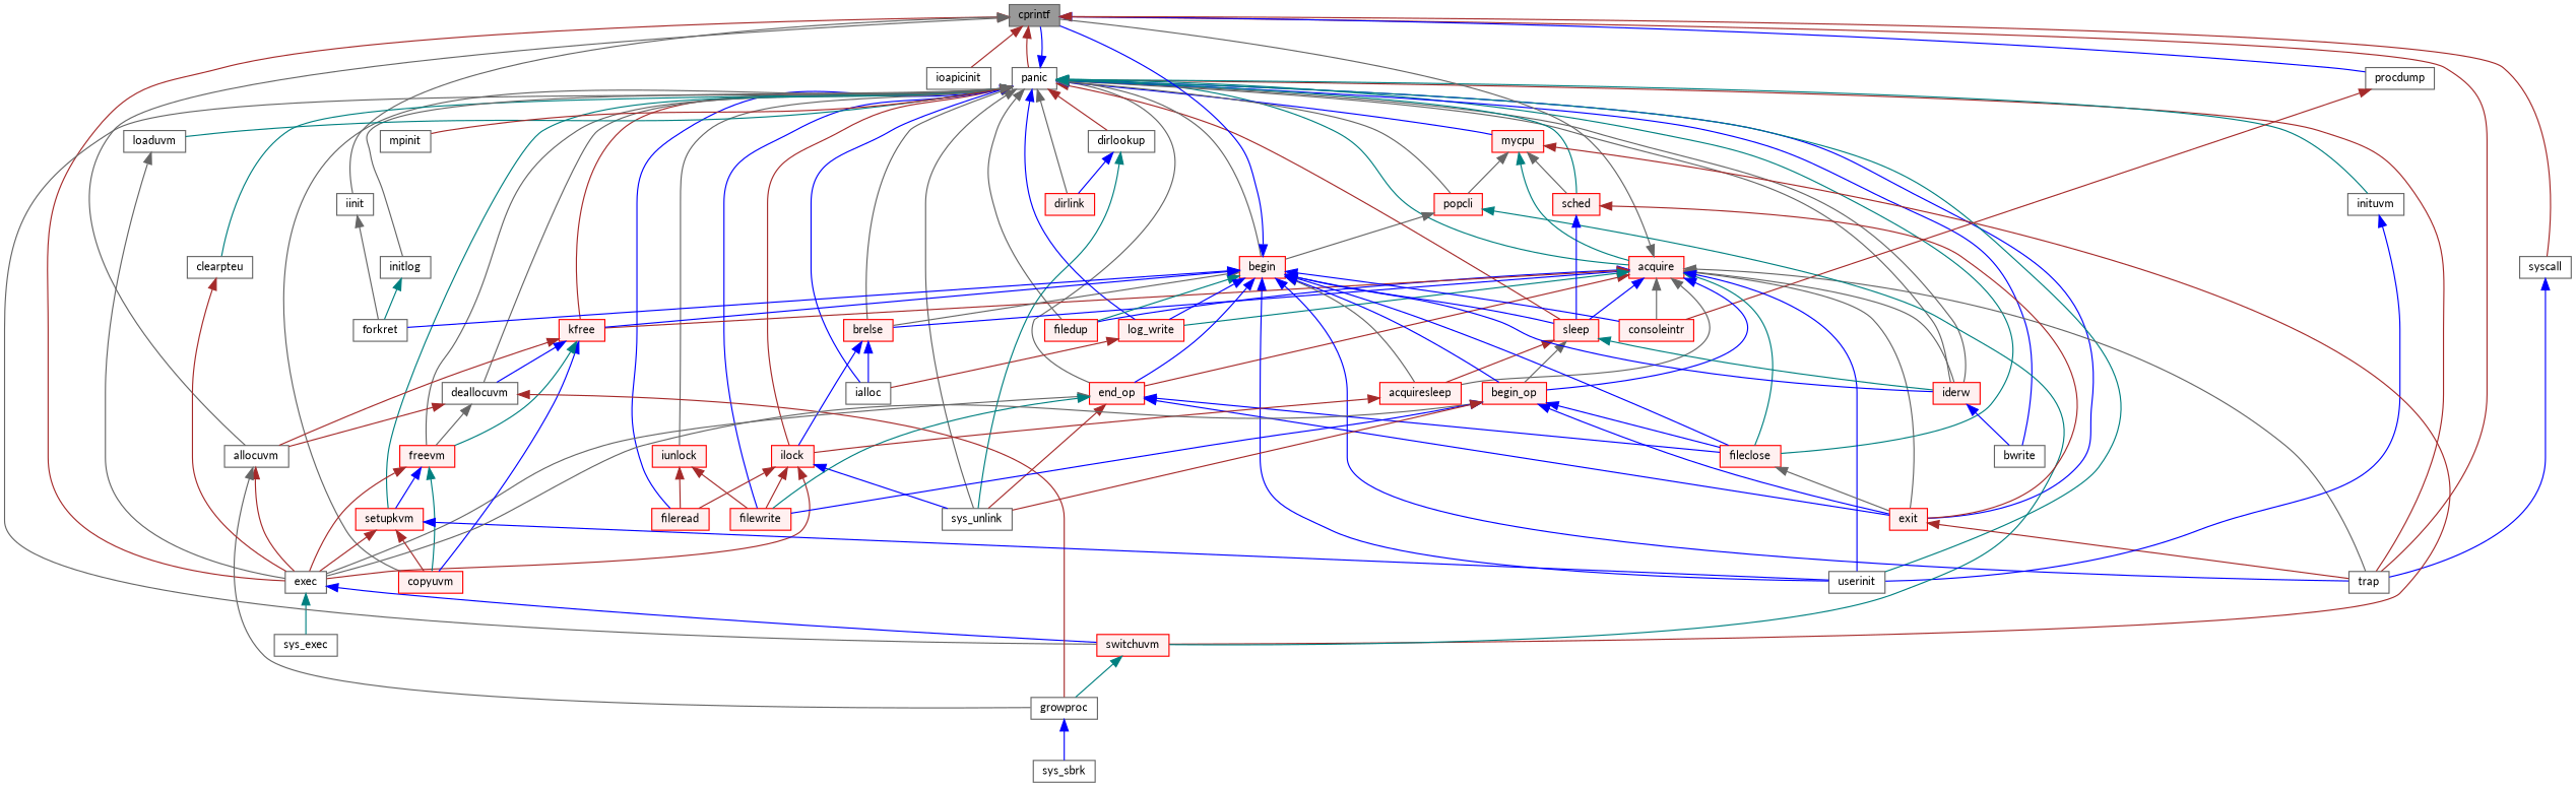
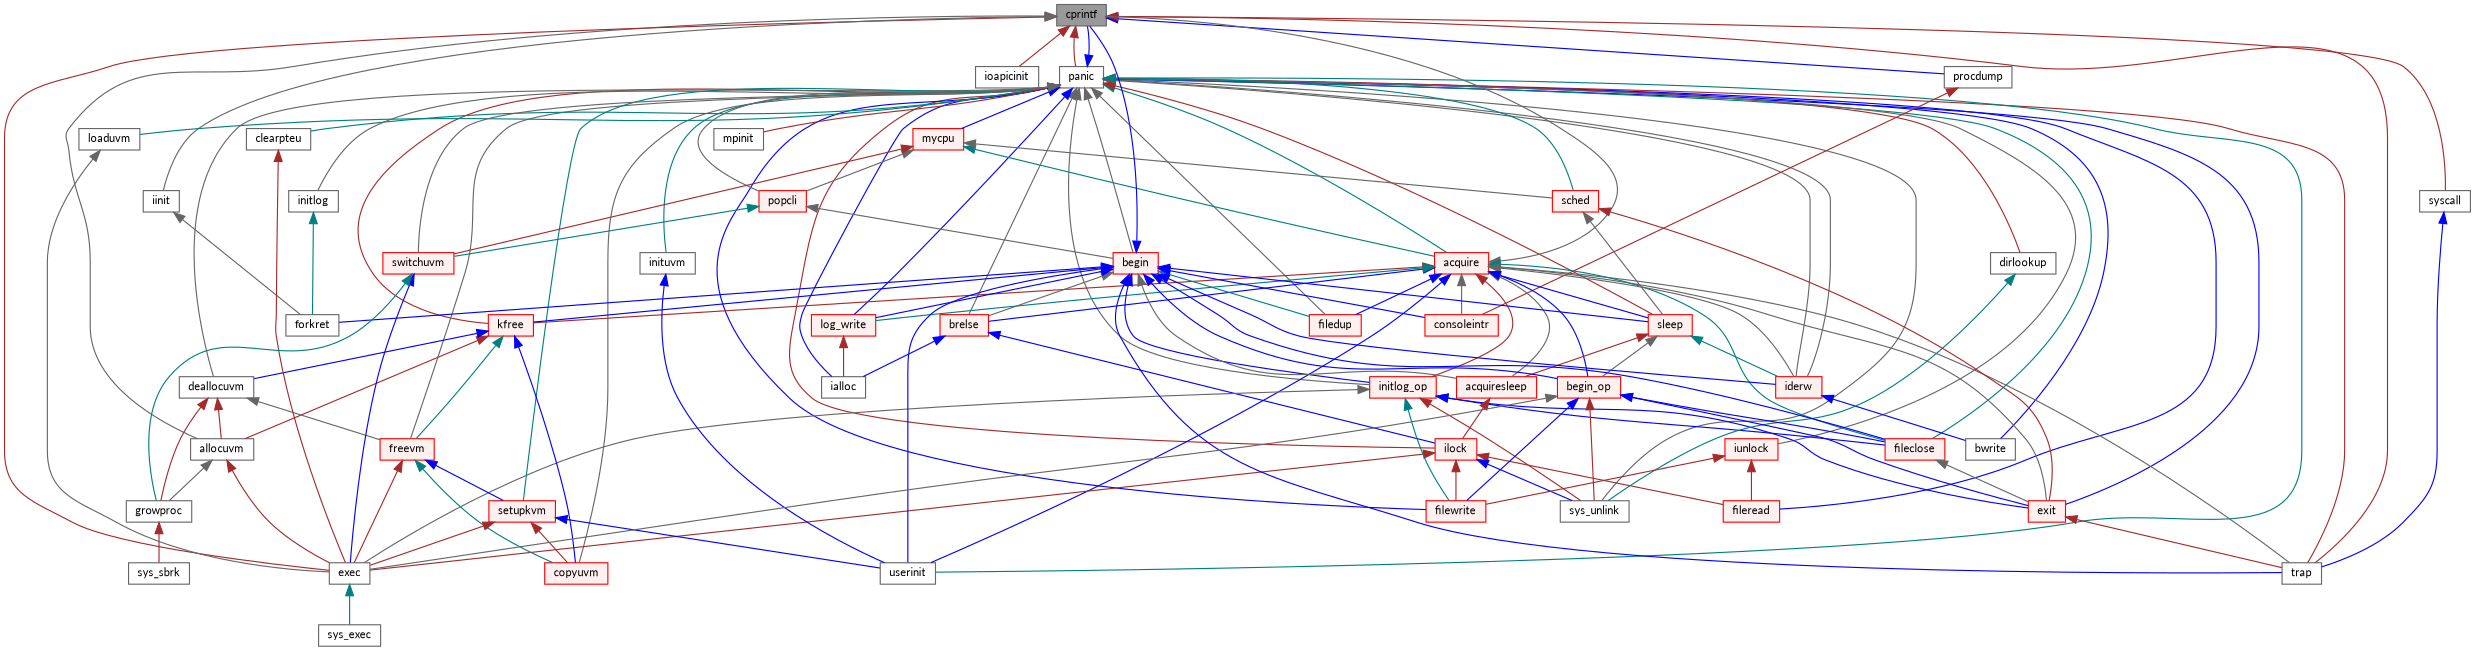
  digraph {
    fontname=Lato
    rankdir=TB
    node [color=red fillcolor="#FFF0F0" fontname=Lato fontsize=10 shape=box style=filled]
    edge [color=blue dir=back fontname=Lato fontsize=10 labelfontname=Helvetica labelfontsize=10 style=solid]
    n1 [color=gray40 fillcolor=grey60 fontcolor=black height=0.2 label=cprintf width=0.4]
    n2 [color=grey40 fillcolor=white height=0.2 label=allocuvm width=0.4]
    n3 [color=grey40 fillcolor=white height=0.2 label=exec width=0.4]
    n4 [color=grey40 fillcolor=white height=0.2 label=iinit width=0.4]
    n5 [color=grey40 fillcolor=white height=0.2 label=ioapicinit width=0.4]
    n6 [color=grey40 fillcolor=white height=0.2 label=panic width=0.4]
    n7 [color=grey40 fillcolor=white height=0.2 label=trap width=0.4]
    n8 [color=grey40 fillcolor=white height=0.2 label=procdump width=0.4]
    n9 [color=grey40 fillcolor=white height=0.2 label=syscall width=0.4]
    n10 [color=grey40 fillcolor=white height=0.2 label=growproc width=0.4]
    n11 [color=grey40 fillcolor=white height=0.2 label=sys_exec width=0.4]
    n12 [color=grey40 fillcolor=white height=0.2 label=forkret width=0.4]
    n13 [height=0.2 label=acquire width=0.4]
    n14 [height=0.2 label=ilock width=0.4]
    n15 [height=0.2 label=fileread width=0.4]
    n16 [height=0.2 label=filewrite width=0.4]
    n17 [color=grey40 fillcolor=white height=0.2 label=sys_unlink width=0.4]
    n18 [height=0.2 label=exit width=0.4]
    n19 [height=0.2 label=fileclose width=0.4]
    n20 [height=0.2 label=brelse width=0.4]
    n21 [color=grey40 fillcolor=white height=0.2 label=ialloc width=0.4]
-   n22 [height=0.2 label=end_op width=0.4]
+   n22 [height=0.2 label=initlog_op width=0.4]
    n23 [height=0.2 label=filedup width=0.4]
    n24 [height=0.2 label=iderw width=0.4]
    n25 [color=grey40 fillcolor=white height=0.2 label=bwrite width=0.4]
    n26 [height=0.2 label=kfree width=0.4]
    n27 [height=0.2 label=copyuvm width=0.4]
    n28 [color=grey40 fillcolor=white height=0.2 label=deallocuvm width=0.4]
    n29 [height=0.2 label=freevm width=0.4]
    n30 [height=0.2 label=setupkvm width=0.4]
    n31 [color=grey40 fillcolor=white height=0.2 label=userinit width=0.4]
    n32 [height=0.2 label=log_write width=0.4]
    n33 [height=0.2 label=sleep width=0.4]
    n34 [color=grey40 fillcolor=white height=0.2 label=clearpteu width=0.4]
-   n35 [height=0.2 label=dirlink width=0.4]
    n36 [color=grey40 fillcolor=white height=0.2 label=dirlookup width=0.4]
    n37 [color=grey40 fillcolor=white height=0.2 label=initlog width=0.4]
    n38 [color=grey40 fillcolor=white height=0.2 label=inituvm width=0.4]
    n39 [height=0.2 label=iunlock width=0.4]
    n40 [color=grey40 fillcolor=white height=0.2 label=loaduvm width=0.4]
    n41 [color=grey40 fillcolor=white height=0.2 label=mpinit width=0.4]
    n42 [height=0.2 label=mycpu width=0.4]
    n43 [height=0.2 label=popcli width=0.4]
    n44 [height=0.2 label=begin width=0.4]
    n45 [height=0.2 label=switchuvm width=0.4]
    n46 [height=0.2 label=sched width=0.4]
    n47 [height=0.2 label=consoleintr width=0.4]
    n48 [color=grey40 fillcolor=white height=0.2 label=sys_sbrk width=0.4]
    n49 [height=0.2 label=acquiresleep width=0.4]
    n50 [height=0.2 label=begin_op width=0.4]
    n1 -> n2 [color=gray40]
    n1 -> n3 [color=brown]
    n1 -> n4 [color=gray40]
    n1 -> n5 [color=brown]
    n1 -> n6 [color=brown]
    n1 -> n7 [color=brown]
    n1 -> n8
    n1 -> n9 [color=brown]
    n2 -> n3 [color=brown]
    n2 -> n10 [color=gray40]
    n3 -> n11 [color=teal]
    n4 -> n12 [color=gray40]
    n6 -> n1
    n6 -> n7 [color=brown]
    n6 -> n13 [color=teal]
    n6 -> n14 [color=brown]
    n6 -> n15
    n6 -> n16
    n6 -> n17 [color=gray40]
    n6 -> n18
    n6 -> n19 [color=teal]
    n6 -> n20 [color=gray40]
    n6 -> n21
    n6 -> n22 [color=gray40]
    n6 -> n23 [color=gray40]
    n6 -> n24 [color=gray40]
    n6 -> n24 [color=gray40]
    n6 -> n25
    n6 -> n26 [color=brown]
    n6 -> n27 [color=gray40]
    n6 -> n28 [color=gray40]
    n6 -> n29 [color=gray40]
    n6 -> n30 [color=teal]
    n6 -> n31 [color=teal]
    n6 -> n32
    n6 -> n33 [color=brown]
    n6 -> n34 [color=teal]
-   n6 -> n35 [color=gray40]
    n6 -> n36 [color=brown]
    n6 -> n37 [color=gray40]
    n6 -> n38 [color=teal]
    n6 -> n39 [color=gray40]
    n6 -> n40 [color=teal]
    n6 -> n41 [color=brown]
    n6 -> n42
    n6 -> n43 [color=gray40]
    n6 -> n44 [color=gray40]
    n6 -> n45 [color=gray40]
    n6 -> n46 [color=teal]
    n8 -> n47 [color=brown]
    n9 -> n7
-   n10 -> n48
+   n10 -> n48 [color=brown]
    n13 -> n1 [color=gray40]
    n13 -> n7 [color=gray40]
    n13 -> n18 [color=gray40]
    n13 -> n19 [color=teal]
    n13 -> n20
    n13 -> n22 [color=brown]
    n13 -> n23
    n13 -> n24 [color=gray40]
    n13 -> n26 [color=brown]
    n13 -> n31
    n13 -> n32 [color=teal]
    n13 -> n33
    n13 -> n47 [color=gray40]
    n13 -> n49 [color=gray40]
    n13 -> n50
    n14 -> n3 [color=brown]
    n14 -> n15 [color=brown]
    n14 -> n16 [color=brown]
    n14 -> n17
    n18 -> n7 [color=brown]
    n19 -> n18 [color=gray40]
    n20 -> n14
    n20 -> n21
    n22 -> n3 [color=gray40]
    n22 -> n16 [color=teal]
    n22 -> n17 [color=brown]
    n22 -> n18
    n22 -> n19
    n24 -> n25
    n26 -> n2 [color=brown]
    n26 -> n27
    n26 -> n28
    n26 -> n29 [color=teal]
    n28 -> n2 [color=brown]
    n28 -> n10 [color=brown]
    n28 -> n29 [color=gray40]
    n29 -> n3 [color=brown]
    n29 -> n27 [color=teal]
    n29 -> n30
    n30 -> n3 [color=brown]
    n30 -> n27 [color=brown]
    n30 -> n31
    n32 -> n21 [color=brown]
    n33 -> n24 [color=teal]
    n33 -> n49 [color=brown]
    n33 -> n50 [color=gray40]
    n34 -> n3 [color=brown]
    n36 -> n17 [color=teal]
-   n36 -> n35
    n37 -> n12 [color=teal]
    n38 -> n31
    n39 -> n15 [color=brown]
    n39 -> n16 [color=brown]
    n40 -> n3 [color=gray40]
    n42 -> n13 [color=teal]
    n42 -> n43 [color=gray40]
    n42 -> n45 [color=brown]
    n42 -> n46 [color=gray40]
    n43 -> n44 [color=gray40]
    n43 -> n45 [color=teal]
    n44 -> n1
    n44 -> n7
    n44 -> n12
    n44 -> n19
    n44 -> n20 [color=gray40]
    n44 -> n22
    n44 -> n23 [color=teal]
    n44 -> n24
    n44 -> n26
    n44 -> n31
    n44 -> n32
    n44 -> n33
    n44 -> n47
    n44 -> n49 [color=gray40]
    n44 -> n50
-   n3 -> n45
+   n45 -> n3
    n45 -> n10 [color=teal]
    n46 -> n18 [color=brown]
-   n46 -> n33
+   n46 -> n33 [color=gray40]
    n49 -> n14 [color=brown]
    n50 -> n3 [color=gray40]
    n50 -> n16
    n50 -> n17 [color=brown]
    n50 -> n18
    n50 -> n19
  }
